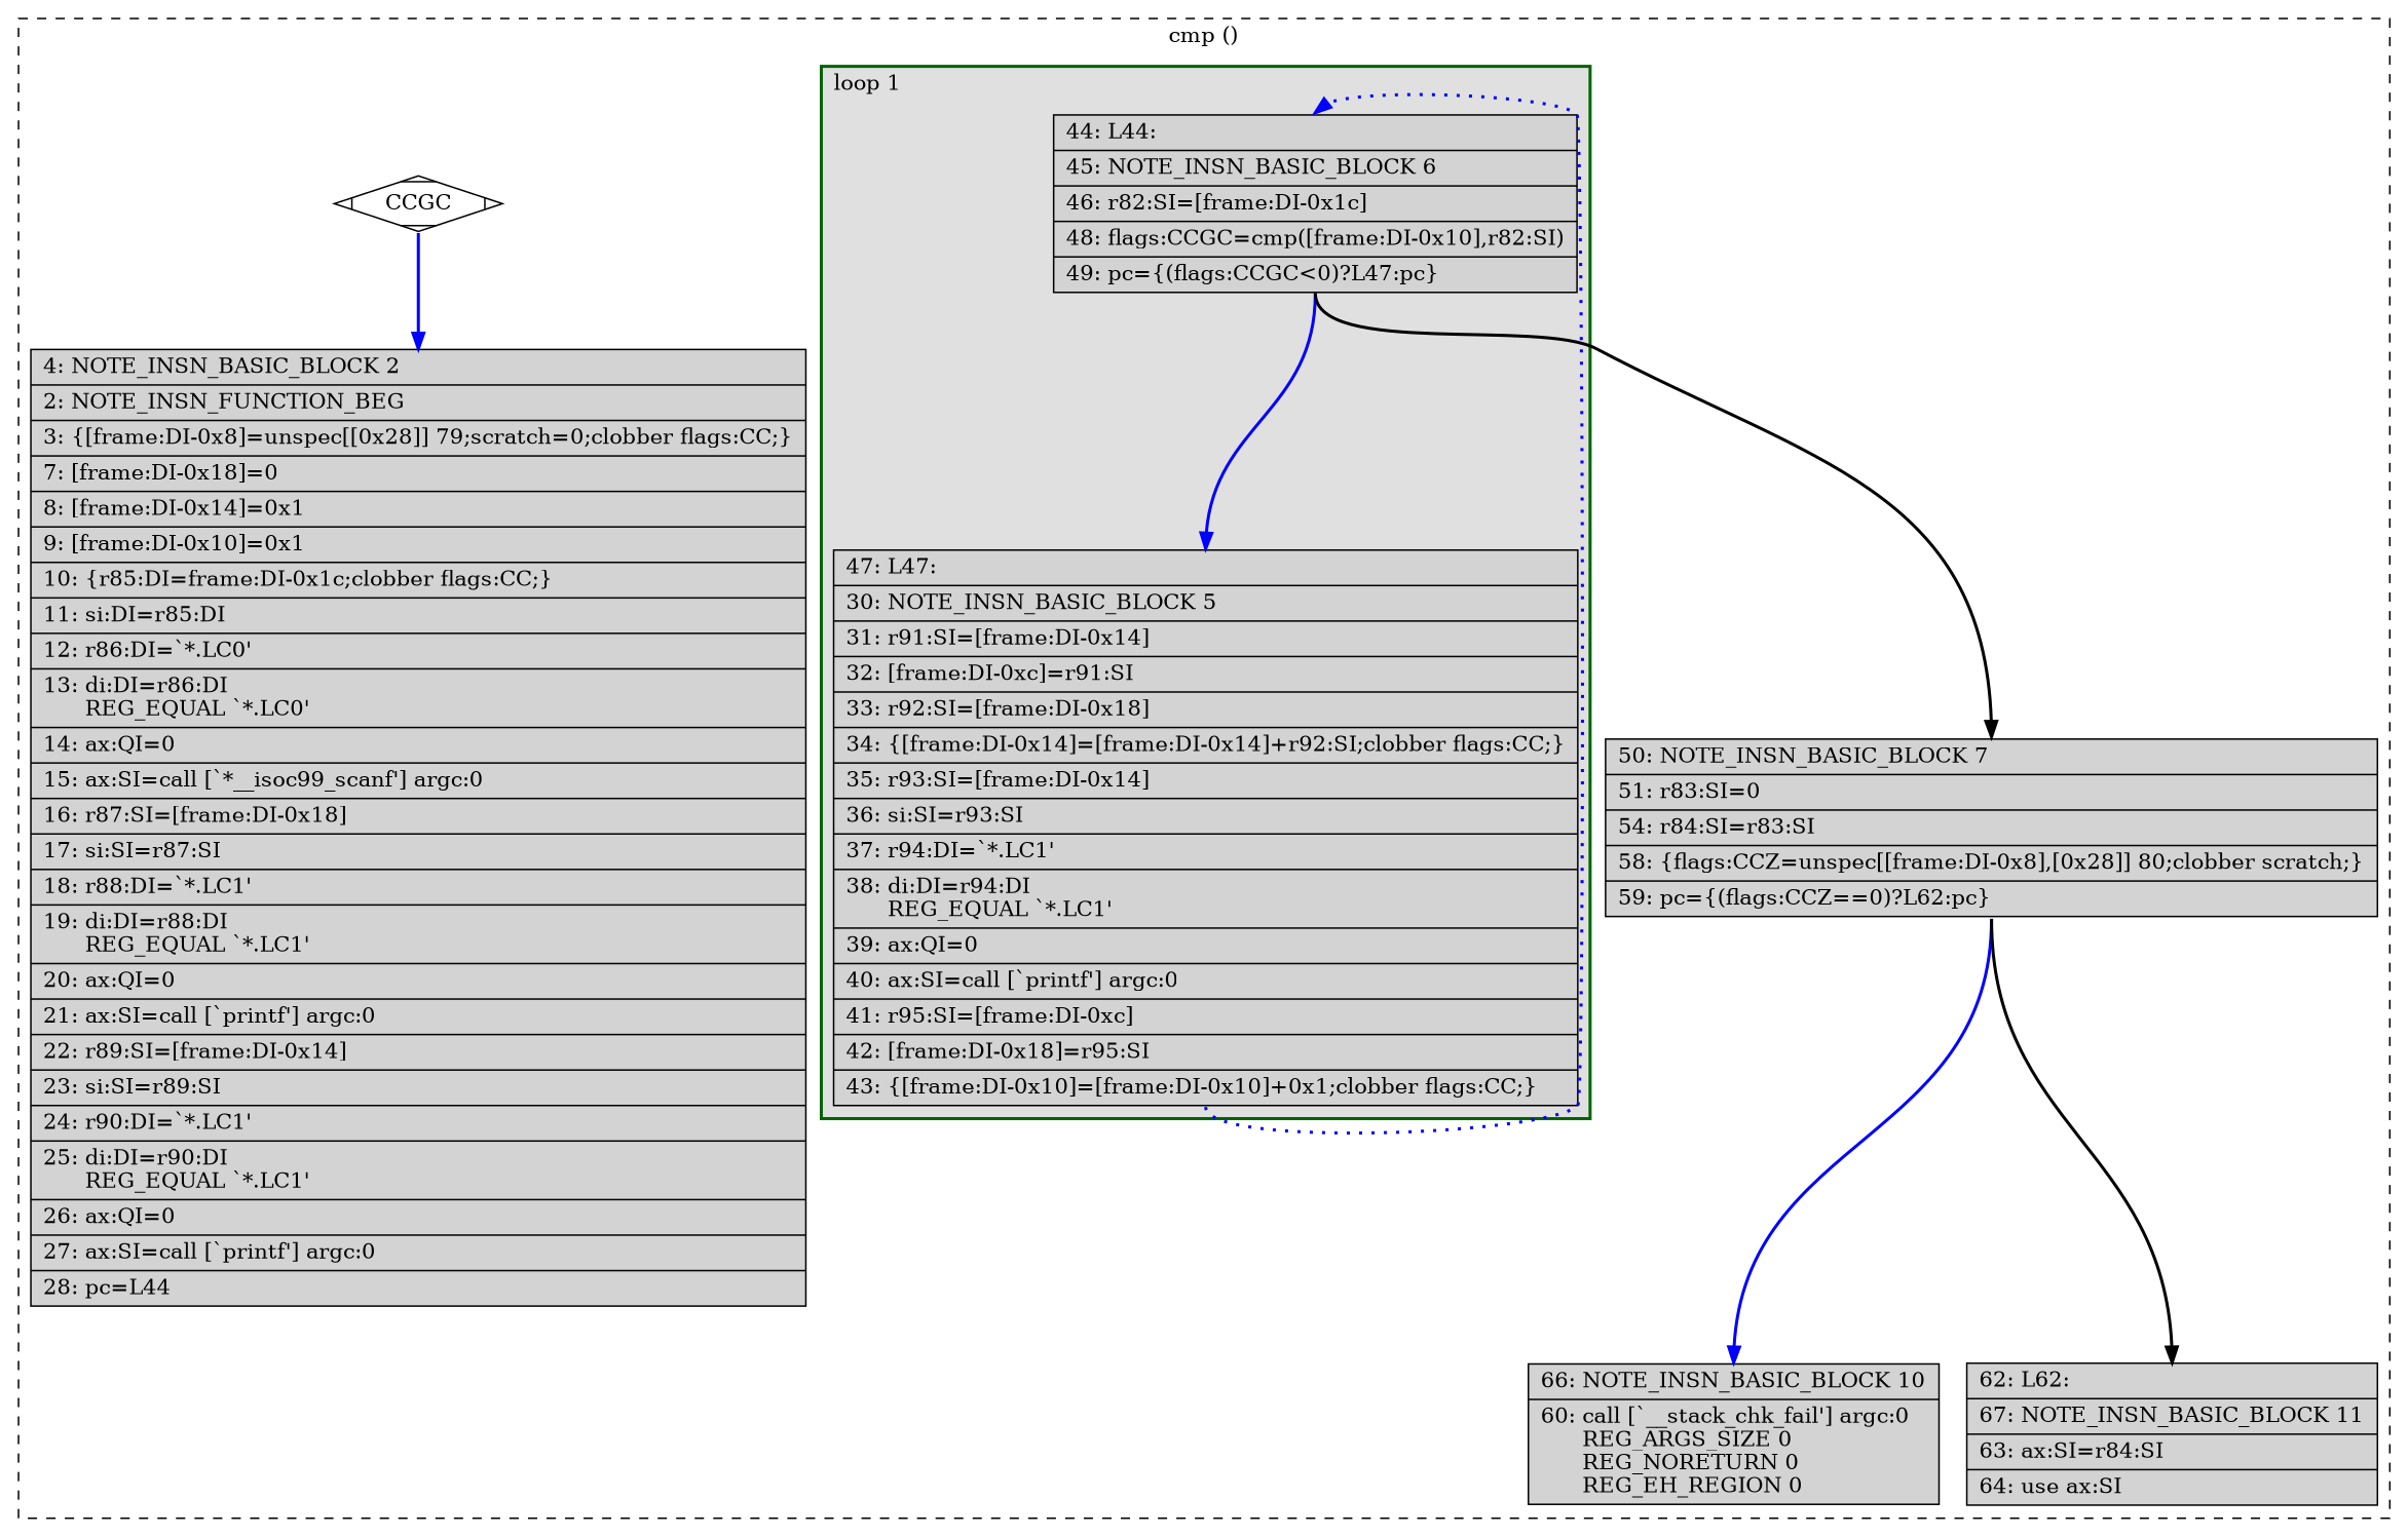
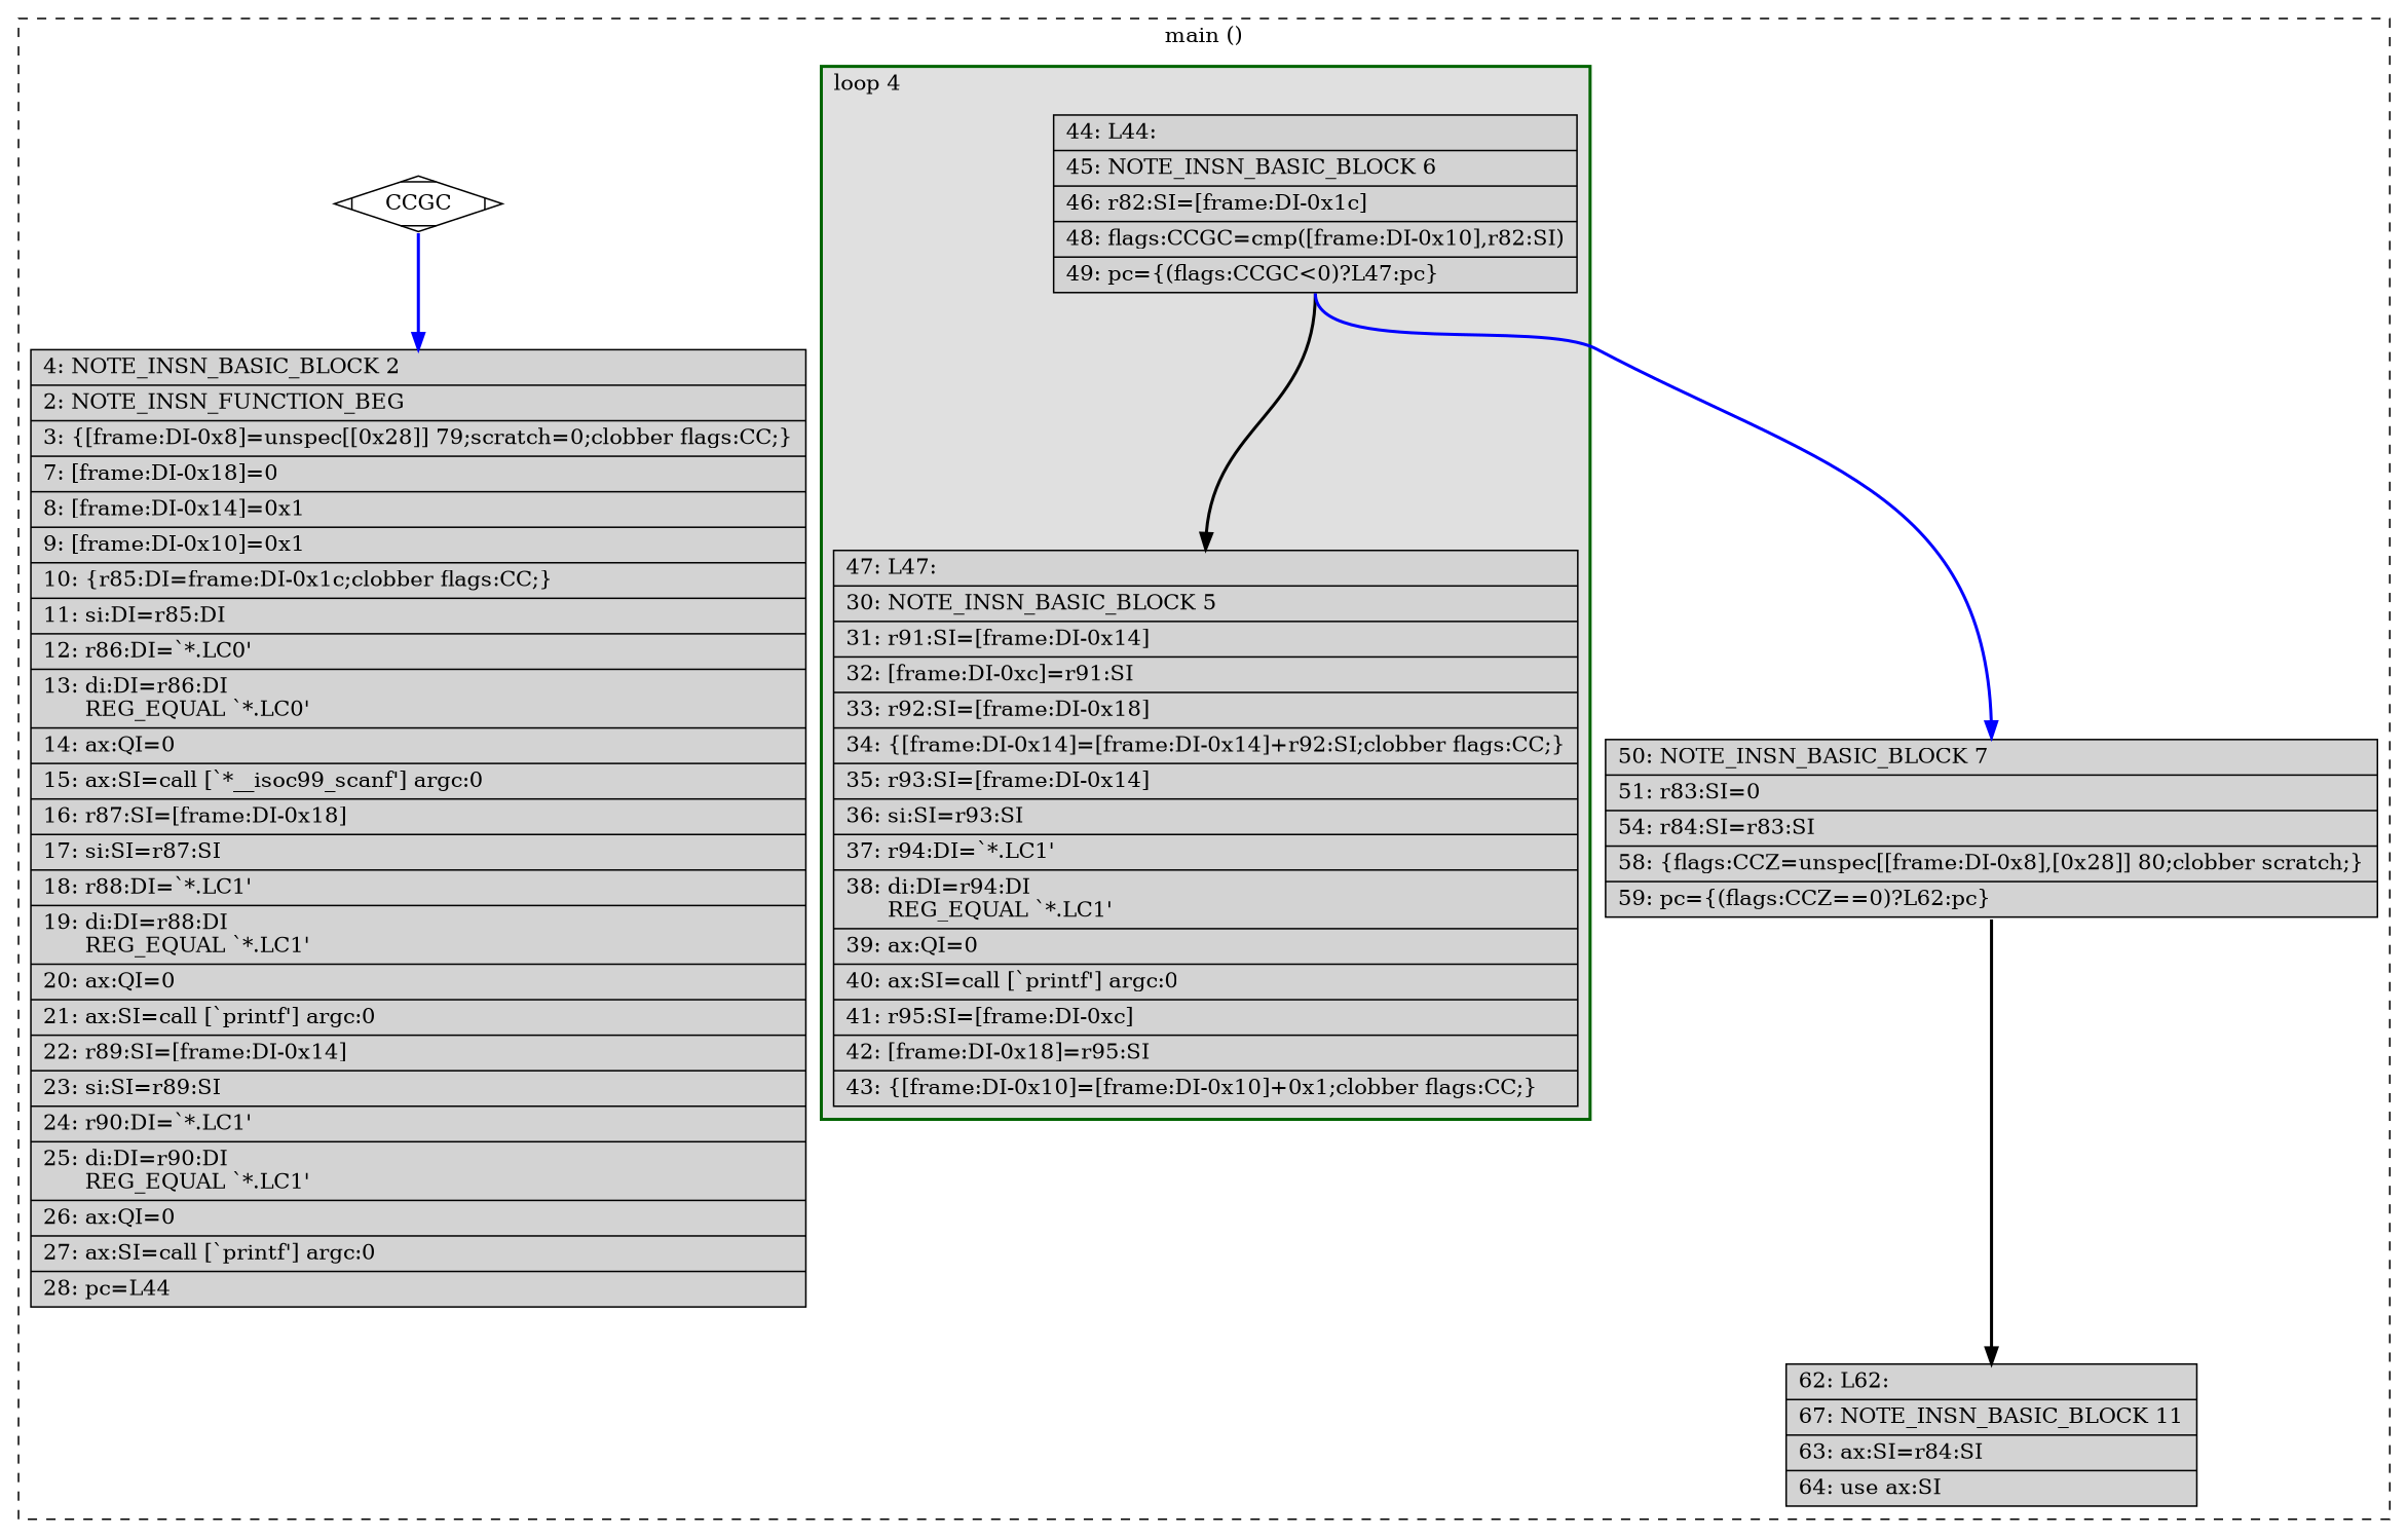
  digraph {
    node [fillcolor=lightgrey shape=record style=filled]
    edge [color=blue constraint=true headport=n style="solid,bold" tailport=s weight=10]
    n1 [label="{\ \ \ 44:\ L44:\l|\ \ \ 45:\ NOTE_INSN_BASIC_BLOCK\ 6\l|\ \ \ 46:\ r82:SI=[frame:DI-0x1c]\l|\ \ \ 48:\ flags:CCGC=cmp([frame:DI-0x10],r82:SI)\l|\ \ \ 49:\ pc=\{(flags:CCGC\<0)?L47:pc\}\l}"]
    n2 [label="{\ \ \ 47:\ L47:\l|\ \ \ 30:\ NOTE_INSN_BASIC_BLOCK\ 5\l|\ \ \ 31:\ r91:SI=[frame:DI-0x14]\l|\ \ \ 32:\ [frame:DI-0xc]=r91:SI\l|\ \ \ 33:\ r92:SI=[frame:DI-0x18]\l|\ \ \ 34:\ \{[frame:DI-0x14]=[frame:DI-0x14]+r92:SI;clobber\ flags:CC;\}\l|\ \ \ 35:\ r93:SI=[frame:DI-0x14]\l|\ \ \ 36:\ si:SI=r93:SI\l|\ \ \ 37:\ r94:DI=`*.LC1'\l|\ \ \ 38:\ di:DI=r94:DI\l\ \ \ \ \ \ REG_EQUAL\ `*.LC1'\l|\ \ \ 39:\ ax:QI=0\l|\ \ \ 40:\ ax:SI=call\ [`printf']\ argc:0\l|\ \ \ 41:\ r95:SI=[frame:DI-0xc]\l|\ \ \ 42:\ [frame:DI-0x18]=r95:SI\l|\ \ \ 43:\ \{[frame:DI-0x10]=[frame:DI-0x10]+0x1;clobber\ flags:CC;\}\l}"]
    n3 [label="{\ \ \ 50:\ NOTE_INSN_BASIC_BLOCK\ 7\l|\ \ \ 51:\ r83:SI=0\l|\ \ \ 54:\ r84:SI=r83:SI\l|\ \ \ 58:\ \{flags:CCZ=unspec[[frame:DI-0x8],[0x28]]\ 80;clobber\ scratch;\}\l|\ \ \ 59:\ pc=\{(flags:CCZ==0)?L62:pc\}\l}"]
    n4 [fillcolor=white label=CCGC shape=Mdiamond]
    n5 [label="{\ \ \ \ 4:\ NOTE_INSN_BASIC_BLOCK\ 2\l|\ \ \ \ 2:\ NOTE_INSN_FUNCTION_BEG\l|\ \ \ \ 3:\ \{[frame:DI-0x8]=unspec[[0x28]]\ 79;scratch=0;clobber\ flags:CC;\}\l|\ \ \ \ 7:\ [frame:DI-0x18]=0\l|\ \ \ \ 8:\ [frame:DI-0x14]=0x1\l|\ \ \ \ 9:\ [frame:DI-0x10]=0x1\l|\ \ \ 10:\ \{r85:DI=frame:DI-0x1c;clobber\ flags:CC;\}\l|\ \ \ 11:\ si:DI=r85:DI\l|\ \ \ 12:\ r86:DI=`*.LC0'\l|\ \ \ 13:\ di:DI=r86:DI\l\ \ \ \ \ \ REG_EQUAL\ `*.LC0'\l|\ \ \ 14:\ ax:QI=0\l|\ \ \ 15:\ ax:SI=call\ [`*__isoc99_scanf']\ argc:0\l|\ \ \ 16:\ r87:SI=[frame:DI-0x18]\l|\ \ \ 17:\ si:SI=r87:SI\l|\ \ \ 18:\ r88:DI=`*.LC1'\l|\ \ \ 19:\ di:DI=r88:DI\l\ \ \ \ \ \ REG_EQUAL\ `*.LC1'\l|\ \ \ 20:\ ax:QI=0\l|\ \ \ 21:\ ax:SI=call\ [`printf']\ argc:0\l|\ \ \ 22:\ r89:SI=[frame:DI-0x14]\l|\ \ \ 23:\ si:SI=r89:SI\l|\ \ \ 24:\ r90:DI=`*.LC1'\l|\ \ \ 25:\ di:DI=r90:DI\l\ \ \ \ \ \ REG_EQUAL\ `*.LC1'\l|\ \ \ 26:\ ax:QI=0\l|\ \ \ 27:\ ax:SI=call\ [`printf']\ argc:0\l|\ \ \ 28:\ pc=L44\l}"]
-   n6 [label="{\ \ \ 66:\ NOTE_INSN_BASIC_BLOCK\ 10\l|\ \ \ 60:\ call\ [`__stack_chk_fail']\ argc:0\l\ \ \ \ \ \ REG_ARGS_SIZE\ 0\l\ \ \ \ \ \ REG_NORETURN\ 0\l\ \ \ \ \ \ REG_EH_REGION\ 0\l}"]
    n7 [label="{\ \ \ 62:\ L62:\l|\ \ \ 67:\ NOTE_INSN_BASIC_BLOCK\ 11\l|\ \ \ 63:\ ax:SI=r84:SI\l|\ \ \ 64:\ use\ ax:SI\l}"]
    subgraph cluster_1 {
      color=black
-     label="cmp ()"
+     label="main ()"
      style=dashed
      n3
      n4
      n5
-     n6
      n7
      subgraph cluster_2 {
        color=darkgreen
        fillcolor=grey88
-       label="loop 1"
+       label="loop 4"
        labeljust=l
        penwidth=2
        style=filled
        n1
        n2
      }
    }
-   n1 -> n2
-   n1 -> n3 [color=black weight=100]
-   n2 -> n1 [constraint=false style="dotted,bold"]
-   n3 -> n6 [weight=100]
+   n1 -> n2 [color=black]
+   n1 -> n3 [weight=100]
    n3 -> n7 [color=black]
    n4 -> n5 [weight=100]
  }
